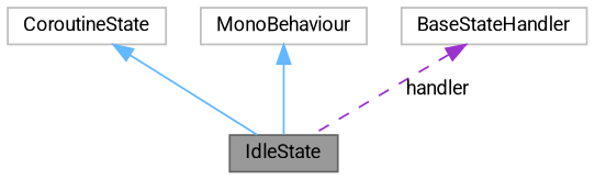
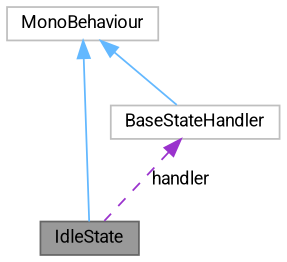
  digraph {
    fontname=Roboto
    node [color=grey75 fillcolor=white fontname=Roboto fontsize=10 shape=box style=filled]
    edge [color=steelblue1 dir=back fontname=Roboto fontsize=10 labelfontname=Helvetica labelfontsize=10 style=solid]
    n1 [color=gray40 fillcolor=grey60 fontcolor=black height=0.2 label=IdleState width=0.4]
-   n2 [height=0.2 label=CoroutineState width=0.4]
    n3 [height=0.2 label=MonoBehaviour width=0.4]
    n4 [height=0.2 label=BaseStateHandler width=0.4]
-   n2 -> n1
    n3 -> n1
+   n3 -> n4
    n4 -> n1 [color=darkorchid3 label=" handler" style=dashed]
  }
